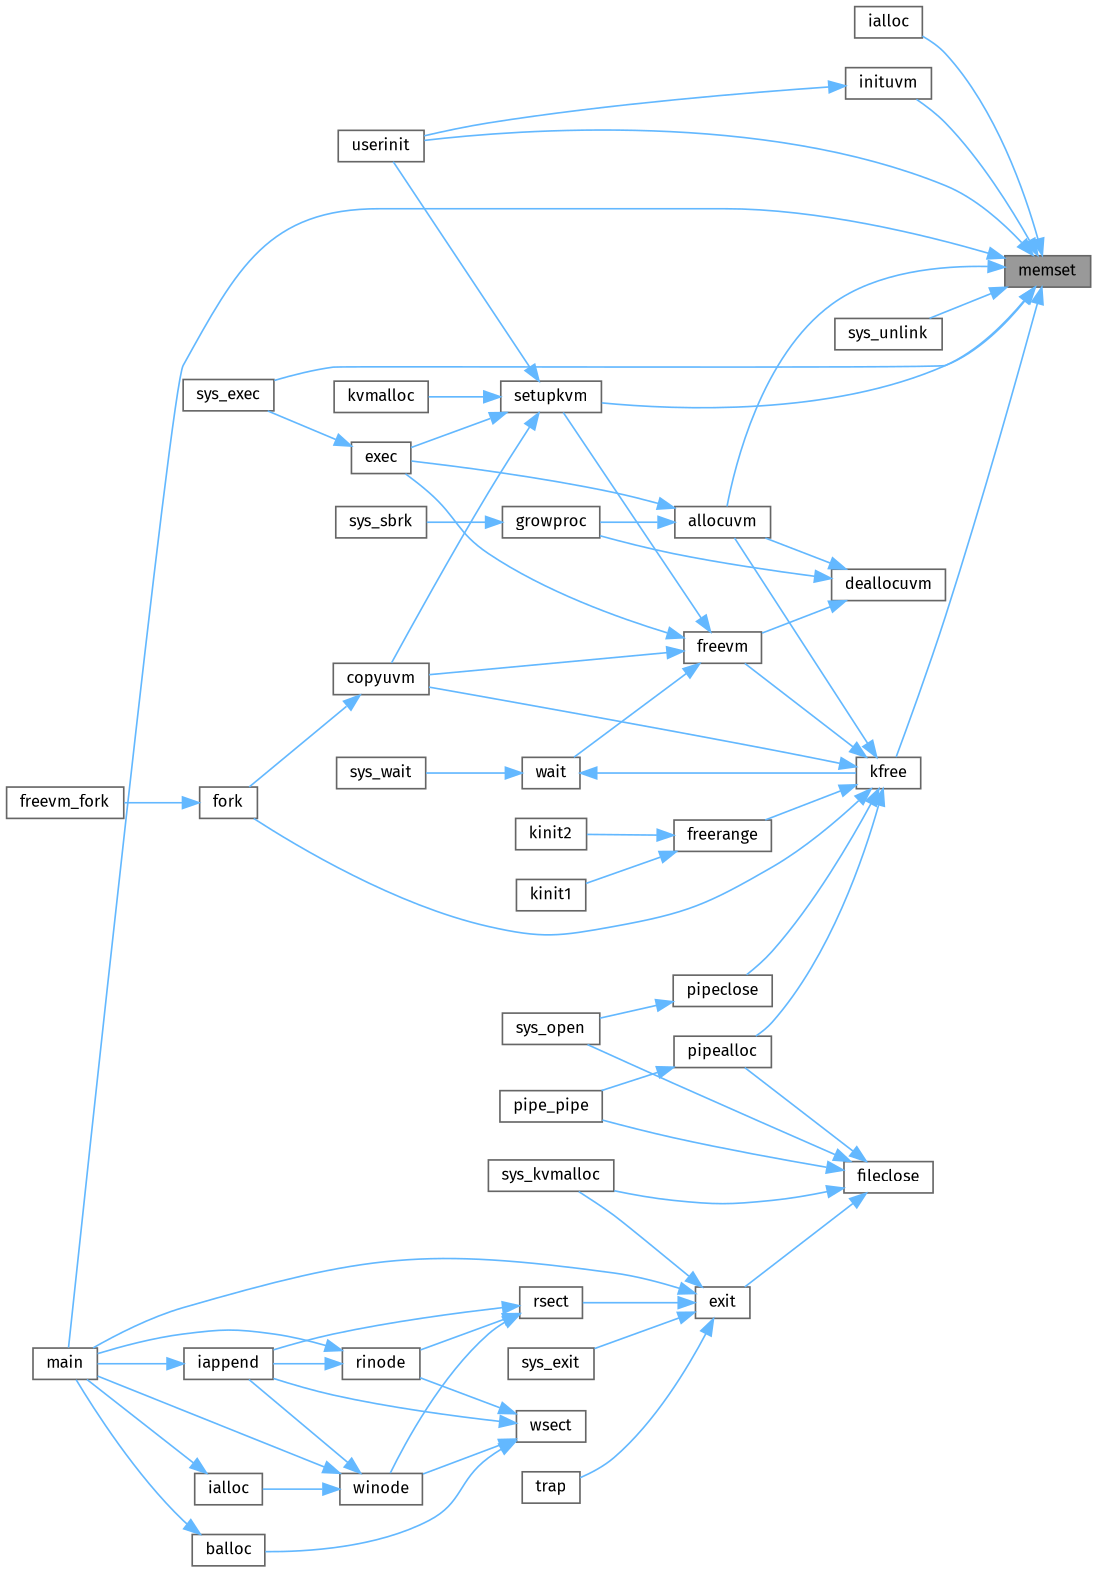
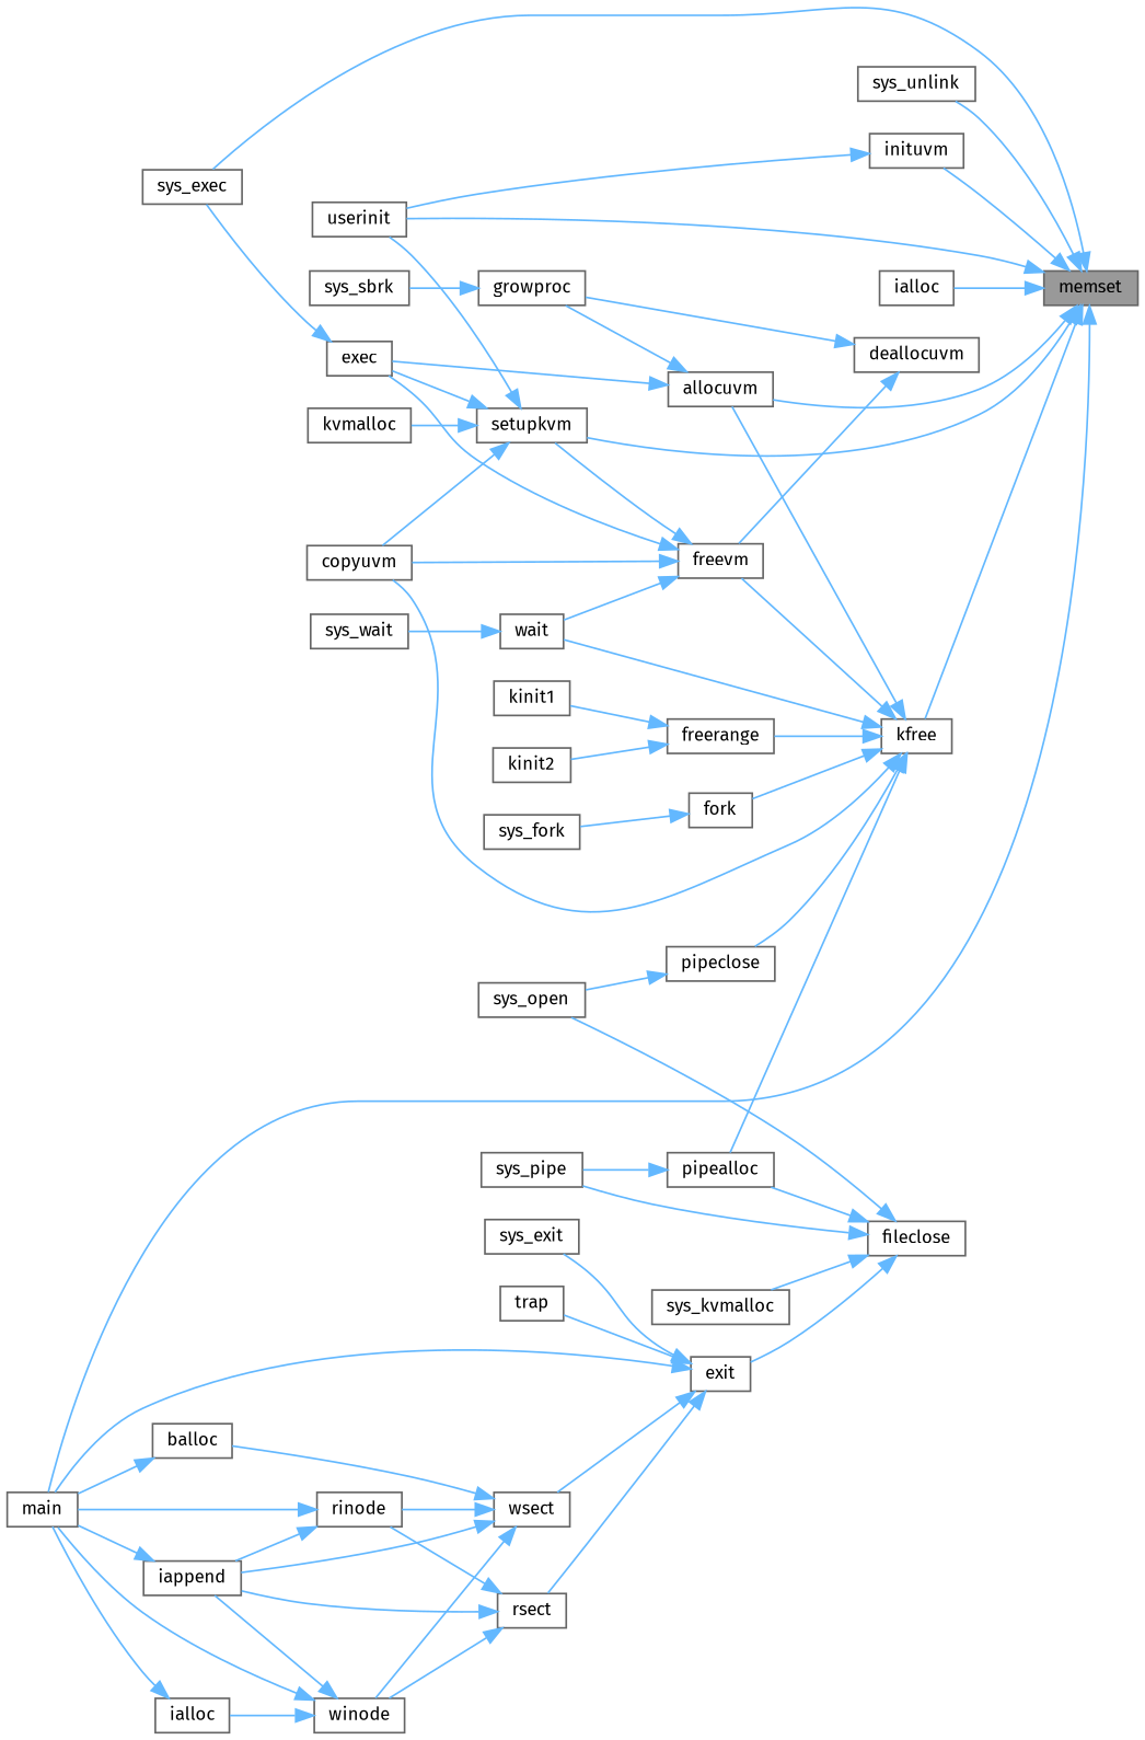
  digraph {
    fontname="Fira Sans"
    rankdir=RL
    node [color=grey40 fillcolor=white fontname="Fira Sans" fontsize=10 shape=box style=filled]
    edge [color=steelblue1 dir=back fontname="Fira Sans" fontsize=10 labelfontname=Helvetica labelfontsize=10 style=solid]
    n1 [color=gray40 fillcolor=grey60 fontcolor=black height=0.2 label=memset width=0.4]
    n2 [height=0.2 label=allocuvm width=0.4]
    n3 [height=0.2 label=sys_exec width=0.4]
    n4 [height=0.2 label=ialloc width=0.4]
    n5 [height=0.2 label=inituvm width=0.4]
    n6 [height=0.2 label=userinit width=0.4]
    n7 [height=0.2 label=kfree width=0.4]
    n8 [height=0.2 label=setupkvm width=0.4]
    n9 [height=0.2 label=main width=0.4]
    n10 [height=0.2 label=sys_unlink width=0.4]
    n11 [height=0.2 label=exec width=0.4]
    n12 [height=0.2 label=growproc width=0.4]
    n13 [height=0.2 label=copyuvm width=0.4]
    n14 [height=0.2 label=fork width=0.4]
    n15 [height=0.2 label=freevm width=0.4]
    n16 [height=0.2 label=wait width=0.4]
    n17 [height=0.2 label=freerange width=0.4]
    n18 [height=0.2 label=pipealloc width=0.4]
    n19 [height=0.2 label=pipeclose width=0.4]
    n20 [height=0.2 label=kvmalloc width=0.4]
    n21 [height=0.2 label=sys_sbrk width=0.4]
-   n22 [height=0.2 label=freevm_fork width=0.4]
+   n22 [height=0.2 label=sys_fork width=0.4]
    n23 [height=0.2 label=deallocuvm width=0.4]
    n24 [height=0.2 label=sys_wait width=0.4]
    n25 [height=0.2 label=kinit1 width=0.4]
    n26 [height=0.2 label=kinit2 width=0.4]
-   n27 [height=0.2 label=pipe_pipe width=0.4]
+   n27 [height=0.2 label=sys_pipe width=0.4]
    n28 [height=0.2 label=sys_open width=0.4]
    n29 [height=0.2 label=fileclose width=0.4]
    n30 [height=0.2 label=exit width=0.4]
    n31 [height=0.2 label=sys_kvmalloc width=0.4]
    n32 [height=0.2 label=rsect width=0.4]
    n33 [height=0.2 label=sys_exit width=0.4]
    n34 [height=0.2 label=trap width=0.4]
    n35 [height=0.2 label=wsect width=0.4]
    n36 [height=0.2 label=iappend width=0.4]
    n37 [height=0.2 label=rinode width=0.4]
    n38 [height=0.2 label=winode width=0.4]
    n39 [height=0.2 label=balloc width=0.4]
    n40 [height=0.2 label=ialloc width=0.4]
    n1 -> n2
    n1 -> n3
    n1 -> n4
    n1 -> n5
    n1 -> n6
    n1 -> n7
    n1 -> n8
    n1 -> n9
    n1 -> n10
    n2 -> n11
    n2 -> n12
    n5 -> n6
    n7 -> n2
    n7 -> n13
    n7 -> n14
    n7 -> n15
-   n16 -> n7
+   n7 -> n16
    n7 -> n17
    n7 -> n18
    n7 -> n19
    n8 -> n6
    n8 -> n11
    n8 -> n13
    n8 -> n20
    n11 -> n3
    n12 -> n21
-   n13 -> n14
    n14 -> n22
    n15 -> n8
    n15 -> n11
    n15 -> n13
    n15 -> n16
    n16 -> n24
    n17 -> n25
    n17 -> n26
    n18 -> n27
    n19 -> n28
-   n23 -> n2
    n23 -> n12
    n23 -> n15
    n29 -> n18
    n29 -> n27
    n29 -> n28
    n29 -> n30
    n29 -> n31
    n30 -> n9
    n30 -> n32
    n30 -> n33
    n30 -> n34
-   n30 -> n31
+   n30 -> n35
    n32 -> n36
    n32 -> n37
    n32 -> n38
    n35 -> n36
    n35 -> n37
    n35 -> n38
    n35 -> n39
    n36 -> n9
    n37 -> n9
    n37 -> n36
    n38 -> n9
    n38 -> n36
    n38 -> n40
    n39 -> n9
    n40 -> n9
  }
